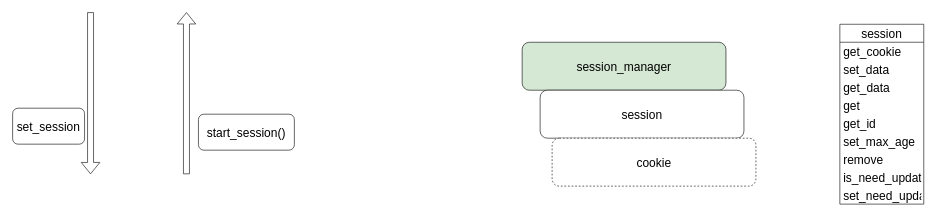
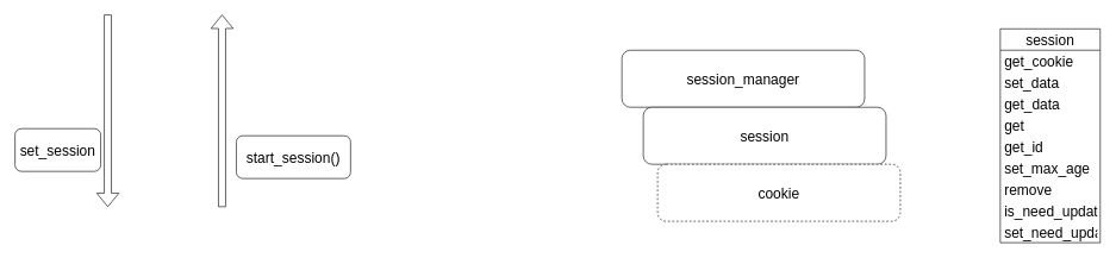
  <mxCell id="0" />
  <mxCell id="1" parent="0" />
  <mxCell id="2" value="" style="shape=flexArrow;endArrow=classic;html=1;rounded=0;fontSize=20;" edge="1" parent="1"><mxGeometry width="50" height="50" relative="1" as="geometry"><mxPoint x="150" y="20" as="sourcePoint" /><mxPoint x="150" y="290" as="targetPoint" /></mxGeometry></mxCell>
  <mxCell id="3" value="" style="shape=flexArrow;endArrow=classic;html=1;rounded=0;fontSize=20;" edge="1" parent="1"><mxGeometry width="50" height="50" relative="1" as="geometry"><mxPoint x="310" y="290" as="sourcePoint" /><mxPoint x="310" y="20" as="targetPoint" /></mxGeometry></mxCell>
  <mxCell id="4" value="set_session" style="rounded=1;whiteSpace=wrap;html=1;fontSize=20;" vertex="1" parent="1"><mxGeometry x="20" y="180" width="120" height="60" as="geometry" /></mxCell>
  <mxCell id="5" value="start_session()" style="rounded=1;whiteSpace=wrap;html=1;fontSize=20;" vertex="1" parent="1"><mxGeometry x="330" y="190" width="160" height="60" as="geometry" /></mxCell>
  <mxCell id="6" value="" style="group" vertex="1" connectable="0" parent="1"><mxGeometry x="870" y="40" width="670" height="300" as="geometry" /></mxCell>
- <mxCell id="7" value="session_manager" style="rounded=1;whiteSpace=wrap;html=1;fontSize=20;fillColor=#d5e8d4;" vertex="1" parent="6"><mxGeometry y="30" width="340" height="80" as="geometry" /></mxCell>
+ <mxCell id="7" value="session_manager" style="rounded=1;whiteSpace=wrap;html=1;fontSize=20;" vertex="1" parent="6"><mxGeometry y="30" width="340" height="80" as="geometry" /></mxCell>
  <mxCell id="8" value="session" style="rounded=1;whiteSpace=wrap;html=1;fontSize=20;" vertex="1" parent="6"><mxGeometry x="30" y="110" width="340" height="80" as="geometry" /></mxCell>
  <mxCell id="9" value="cookie" style="rounded=1;whiteSpace=wrap;html=1;fontSize=20;dashed=1;" vertex="1" parent="6"><mxGeometry x="50" y="190" width="340" height="80" as="geometry" /></mxCell>
  <mxCell id="10" value="session" style="swimlane;fontStyle=0;childLayout=stackLayout;horizontal=1;startSize=30;horizontalStack=0;resizeParent=1;resizeParentMax=0;resizeLast=0;collapsible=1;marginBottom=0;fontSize=20;" vertex="1" parent="6"><mxGeometry x="530" width="140" height="300" as="geometry" /></mxCell>
  <mxCell id="11" value="get_cookie" style="text;strokeColor=none;fillColor=none;align=left;verticalAlign=middle;spacingLeft=4;spacingRight=4;overflow=hidden;points=[[0,0.5],[1,0.5]];portConstraint=eastwest;rotatable=0;fontSize=20;" vertex="1" parent="10"><mxGeometry y="30" width="140" height="30" as="geometry" /></mxCell>
  <mxCell id="12" value="set_data" style="text;strokeColor=none;fillColor=none;align=left;verticalAlign=middle;spacingLeft=4;spacingRight=4;overflow=hidden;points=[[0,0.5],[1,0.5]];portConstraint=eastwest;rotatable=0;fontSize=20;" vertex="1" parent="10"><mxGeometry y="60" width="140" height="30" as="geometry" /></mxCell>
  <mxCell id="13" value="get_data" style="text;strokeColor=none;fillColor=none;align=left;verticalAlign=middle;spacingLeft=4;spacingRight=4;overflow=hidden;points=[[0,0.5],[1,0.5]];portConstraint=eastwest;rotatable=0;fontSize=20;" vertex="1" parent="10"><mxGeometry y="90" width="140" height="30" as="geometry" /></mxCell>
  <mxCell id="14" value="get" style="text;strokeColor=none;fillColor=none;align=left;verticalAlign=middle;spacingLeft=4;spacingRight=4;overflow=hidden;points=[[0,0.5],[1,0.5]];portConstraint=eastwest;rotatable=0;fontSize=20;" vertex="1" parent="10"><mxGeometry y="120" width="140" height="30" as="geometry" /></mxCell>
  <mxCell id="15" value="get_id" style="text;strokeColor=none;fillColor=none;align=left;verticalAlign=middle;spacingLeft=4;spacingRight=4;overflow=hidden;points=[[0,0.5],[1,0.5]];portConstraint=eastwest;rotatable=0;fontSize=20;" vertex="1" parent="10"><mxGeometry y="150" width="140" height="30" as="geometry" /></mxCell>
  <mxCell id="16" value="set_max_age" style="text;strokeColor=none;fillColor=none;align=left;verticalAlign=middle;spacingLeft=4;spacingRight=4;overflow=hidden;points=[[0,0.5],[1,0.5]];portConstraint=eastwest;rotatable=0;fontSize=20;" vertex="1" parent="10"><mxGeometry y="180" width="140" height="30" as="geometry" /></mxCell>
  <mxCell id="17" value="remove" style="text;strokeColor=none;fillColor=none;align=left;verticalAlign=middle;spacingLeft=4;spacingRight=4;overflow=hidden;points=[[0,0.5],[1,0.5]];portConstraint=eastwest;rotatable=0;fontSize=20;" vertex="1" parent="10"><mxGeometry y="210" width="140" height="30" as="geometry" /></mxCell>
  <mxCell id="18" value="is_need_update" style="text;strokeColor=none;fillColor=none;align=left;verticalAlign=middle;spacingLeft=4;spacingRight=4;overflow=hidden;points=[[0,0.5],[1,0.5]];portConstraint=eastwest;rotatable=0;fontSize=20;" vertex="1" parent="10"><mxGeometry y="240" width="140" height="30" as="geometry" /></mxCell>
  <mxCell id="19" value="set_need_update" style="text;strokeColor=none;fillColor=none;align=left;verticalAlign=middle;spacingLeft=4;spacingRight=4;overflow=hidden;points=[[0,0.5],[1,0.5]];portConstraint=eastwest;rotatable=0;fontSize=20;" vertex="1" parent="10"><mxGeometry y="270" width="140" height="30" as="geometry" /></mxCell>
